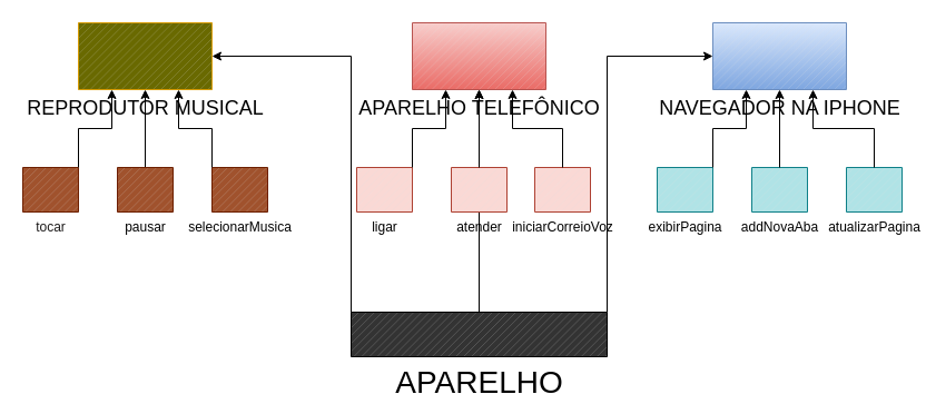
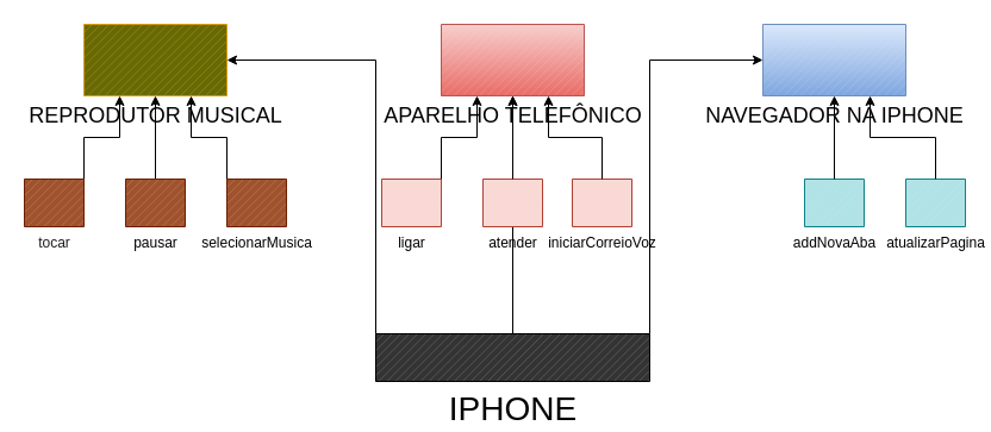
  <mxCell id="0" />
  <mxCell id="1" parent="0" />
  <mxCell id="2" style="edgeStyle=orthogonalEdgeStyle;rounded=0;orthogonalLoop=1;jettySize=auto;html=1;exitX=0.5;exitY=0;exitDx=0;exitDy=0;exitPerimeter=0;" parent="1" source="3" target="5" edge="1"><mxGeometry relative="1" as="geometry" /></mxCell>
- <mxCell id="3" value="APARELHO" style="verticalLabelPosition=bottom;verticalAlign=top;html=1;shape=mxgraph.basic.patternFillRect;fillStyle=diag;step=5;fillStrokeWidth=0.2;fillStrokeColor=#dddddd;align=center;fontSize=28;fillColor=#333333;" parent="1" vertex="1"><mxGeometry x="315" y="280" width="230" height="40" as="geometry" /></mxCell>
+ <mxCell id="3" value="IPHONE" style="verticalLabelPosition=bottom;verticalAlign=top;html=1;shape=mxgraph.basic.patternFillRect;fillStyle=diag;step=5;fillStrokeWidth=0.2;fillStrokeColor=#dddddd;align=center;fontSize=28;fillColor=#333333;" parent="1" vertex="1"><mxGeometry x="315" y="280" width="230" height="40" as="geometry" /></mxCell>
  <mxCell id="4" value="REPRODUTOR MUSICAL" style="verticalLabelPosition=bottom;verticalAlign=top;html=1;shape=mxgraph.basic.patternFillRect;fillStyle=diag;step=5;fillStrokeWidth=0.2;fillStrokeColor=#dddddd;fontSize=18;fillColor=#696900;strokeColor=#d79b00;" parent="1" vertex="1"><mxGeometry x="70" y="20" width="120" height="60" as="geometry" /></mxCell>
  <mxCell id="5" value="APARELHO TELEFÔNICO" style="verticalLabelPosition=bottom;verticalAlign=top;html=1;shape=mxgraph.basic.patternFillRect;fillStyle=diag;step=5;fillStrokeWidth=0.2;fillStrokeColor=#dddddd;fontSize=18;fillColor=#f8cecc;gradientColor=#ea6b66;strokeColor=#b85450;" parent="1" vertex="1"><mxGeometry x="370" y="20" width="120" height="60" as="geometry" /></mxCell>
  <mxCell id="6" value="NAVEGADOR NA IPHONE" style="verticalLabelPosition=bottom;verticalAlign=top;html=1;shape=mxgraph.basic.patternFillRect;fillStyle=diag;step=5;fillStrokeWidth=0.2;fillStrokeColor=#dddddd;fontSize=18;fillColor=#dae8fc;gradientColor=#7ea6e0;strokeColor=#6c8ebf;" parent="1" vertex="1"><mxGeometry x="640" y="20" width="120" height="60" as="geometry" /></mxCell>
  <mxCell id="7" value="tocar" style="verticalLabelPosition=bottom;verticalAlign=top;html=1;shape=mxgraph.basic.patternFillRect;fillStyle=diag;step=5;fillStrokeWidth=0.2;fillStrokeColor=#dddddd;fillColor=#a0522d;strokeColor=#6D1F00;fontColor=#1d1b1b;" parent="1" vertex="1"><mxGeometry x="20" y="150" width="50" height="40" as="geometry" /></mxCell>
  <mxCell id="8" style="edgeStyle=orthogonalEdgeStyle;rounded=0;orthogonalLoop=1;jettySize=auto;html=1;exitX=0.5;exitY=0;exitDx=0;exitDy=0;exitPerimeter=0;" parent="1" source="9" target="4" edge="1"><mxGeometry relative="1" as="geometry" /></mxCell>
  <mxCell id="9" value="pausar" style="verticalLabelPosition=bottom;verticalAlign=top;html=1;shape=mxgraph.basic.patternFillRect;fillStyle=diag;step=5;fillStrokeWidth=0.2;fillStrokeColor=#dddddd;fillColor=#a0522d;strokeColor=#6D1F00;fontColor=#000000;" parent="1" vertex="1"><mxGeometry x="105" y="150" width="50" height="40" as="geometry" /></mxCell>
  <mxCell id="10" value="selecionarMusica" style="verticalLabelPosition=bottom;verticalAlign=top;html=1;shape=mxgraph.basic.patternFillRect;fillStyle=diag;step=5;fillStrokeWidth=0.2;fillStrokeColor=#dddddd;fillColor=#a0522d;strokeColor=#6D1F00;fontColor=#000000;" parent="1" vertex="1"><mxGeometry x="190" y="150" width="50" height="40" as="geometry" /></mxCell>
  <mxCell id="11" value="ligar" style="verticalLabelPosition=bottom;verticalAlign=top;html=1;shape=mxgraph.basic.patternFillRect;fillStyle=diag;step=5;fillStrokeWidth=0.2;fillStrokeColor=#dddddd;fillColor=#fad9d5;strokeColor=#ae4132;" parent="1" vertex="1"><mxGeometry x="320" y="150" width="50" height="40" as="geometry" /></mxCell>
  <mxCell id="12" value="atender" style="verticalLabelPosition=bottom;verticalAlign=top;html=1;shape=mxgraph.basic.patternFillRect;fillStyle=diag;step=5;fillStrokeWidth=0.2;fillStrokeColor=#dddddd;fillColor=#fad9d5;strokeColor=#ae4132;" parent="1" vertex="1"><mxGeometry x="405" y="150" width="50" height="40" as="geometry" /></mxCell>
  <mxCell id="13" value="iniciarCorreioVoz" style="verticalLabelPosition=bottom;verticalAlign=top;html=1;shape=mxgraph.basic.patternFillRect;fillStyle=diag;step=5;fillStrokeWidth=0.2;fillStrokeColor=#dddddd;fillColor=#fad9d5;strokeColor=#ae4132;" parent="1" vertex="1"><mxGeometry x="480" y="150" width="50" height="40" as="geometry" /></mxCell>
- <mxCell id="14" value="exibirPagina" style="verticalLabelPosition=bottom;verticalAlign=top;html=1;shape=mxgraph.basic.patternFillRect;fillStyle=diag;step=5;fillStrokeWidth=0.2;fillStrokeColor=#dddddd;fillColor=#b0e3e6;strokeColor=#0e8088;" parent="1" vertex="1"><mxGeometry x="590" y="150" width="50" height="40" as="geometry" /></mxCell>
  <mxCell id="15" value="addNovaAba" style="verticalLabelPosition=bottom;verticalAlign=top;html=1;shape=mxgraph.basic.patternFillRect;fillStyle=diag;step=5;fillStrokeWidth=0.2;fillStrokeColor=#dddddd;fillColor=#b0e3e6;strokeColor=#0e8088;" parent="1" vertex="1"><mxGeometry x="675" y="150" width="50" height="40" as="geometry" /></mxCell>
  <mxCell id="16" value="atualizarPagina" style="verticalLabelPosition=bottom;verticalAlign=top;html=1;shape=mxgraph.basic.patternFillRect;fillStyle=diag;step=5;fillStrokeWidth=0.2;fillStrokeColor=#dddddd;fillColor=#b0e3e6;strokeColor=#0e8088;" parent="1" vertex="1"><mxGeometry x="760" y="150" width="50" height="40" as="geometry" /></mxCell>
  <mxCell id="17" style="edgeStyle=orthogonalEdgeStyle;rounded=0;orthogonalLoop=1;jettySize=auto;html=1;exitX=0;exitY=0;exitDx=0;exitDy=0;exitPerimeter=0;entryX=1;entryY=0.5;entryDx=0;entryDy=0;entryPerimeter=0;" parent="1" source="3" target="4" edge="1"><mxGeometry relative="1" as="geometry" /></mxCell>
  <mxCell id="18" style="edgeStyle=orthogonalEdgeStyle;rounded=0;orthogonalLoop=1;jettySize=auto;html=1;exitX=1;exitY=0;exitDx=0;exitDy=0;exitPerimeter=0;entryX=0;entryY=0.5;entryDx=0;entryDy=0;entryPerimeter=0;" parent="1" source="3" target="6" edge="1"><mxGeometry relative="1" as="geometry" /></mxCell>
  <mxCell id="19" style="edgeStyle=orthogonalEdgeStyle;rounded=0;orthogonalLoop=1;jettySize=auto;html=1;exitX=1;exitY=0;exitDx=0;exitDy=0;exitPerimeter=0;entryX=0.25;entryY=1;entryDx=0;entryDy=0;entryPerimeter=0;" parent="1" source="7" target="4" edge="1"><mxGeometry relative="1" as="geometry" /></mxCell>
  <mxCell id="20" style="edgeStyle=orthogonalEdgeStyle;rounded=0;orthogonalLoop=1;jettySize=auto;html=1;exitX=0;exitY=0;exitDx=0;exitDy=0;exitPerimeter=0;entryX=0.75;entryY=1;entryDx=0;entryDy=0;entryPerimeter=0;" parent="1" source="10" target="4" edge="1"><mxGeometry relative="1" as="geometry" /></mxCell>
  <mxCell id="21" style="edgeStyle=orthogonalEdgeStyle;rounded=0;orthogonalLoop=1;jettySize=auto;html=1;exitX=1;exitY=0;exitDx=0;exitDy=0;exitPerimeter=0;entryX=0.25;entryY=1;entryDx=0;entryDy=0;entryPerimeter=0;" parent="1" source="11" target="5" edge="1"><mxGeometry relative="1" as="geometry" /></mxCell>
  <mxCell id="22" style="edgeStyle=orthogonalEdgeStyle;rounded=0;orthogonalLoop=1;jettySize=auto;html=1;exitX=0.5;exitY=0;exitDx=0;exitDy=0;exitPerimeter=0;entryX=0.5;entryY=1;entryDx=0;entryDy=0;entryPerimeter=0;" parent="1" source="12" target="5" edge="1"><mxGeometry relative="1" as="geometry" /></mxCell>
  <mxCell id="23" style="edgeStyle=orthogonalEdgeStyle;rounded=0;orthogonalLoop=1;jettySize=auto;html=1;exitX=0.5;exitY=0;exitDx=0;exitDy=0;exitPerimeter=0;entryX=0.75;entryY=1;entryDx=0;entryDy=0;entryPerimeter=0;" parent="1" source="13" target="5" edge="1"><mxGeometry relative="1" as="geometry" /></mxCell>
- <mxCell id="24" style="edgeStyle=orthogonalEdgeStyle;rounded=0;orthogonalLoop=1;jettySize=auto;html=1;exitX=1;exitY=0;exitDx=0;exitDy=0;exitPerimeter=0;entryX=0.25;entryY=1;entryDx=0;entryDy=0;entryPerimeter=0;" parent="1" source="14" target="6" edge="1"><mxGeometry relative="1" as="geometry" /></mxCell>
  <mxCell id="25" style="edgeStyle=orthogonalEdgeStyle;rounded=0;orthogonalLoop=1;jettySize=auto;html=1;exitX=0.5;exitY=0;exitDx=0;exitDy=0;exitPerimeter=0;entryX=0.5;entryY=1;entryDx=0;entryDy=0;entryPerimeter=0;" parent="1" source="15" target="6" edge="1"><mxGeometry relative="1" as="geometry" /></mxCell>
  <mxCell id="26" style="edgeStyle=orthogonalEdgeStyle;rounded=0;orthogonalLoop=1;jettySize=auto;html=1;exitX=0.5;exitY=0;exitDx=0;exitDy=0;exitPerimeter=0;entryX=0.75;entryY=1;entryDx=0;entryDy=0;entryPerimeter=0;" parent="1" source="16" target="6" edge="1"><mxGeometry relative="1" as="geometry" /></mxCell>
